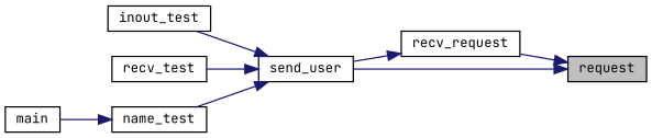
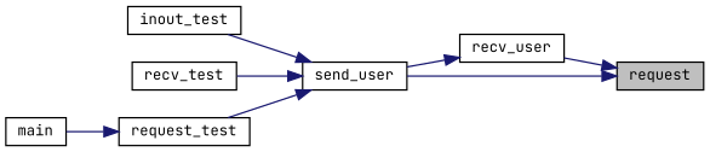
  digraph {
    fontname="JetBrains Mono"
    rankdir=RL
    node [color=black fillcolor=white fontname="JetBrains Mono" fontsize=10 shape=record style=filled]
    edge [color=midnightblue dir=back fontname="JetBrains Mono" fontsize=10 labelfontname=Helvetica labelfontsize=10 style=solid]
    n1 [fillcolor=grey75 fontcolor=black height=0.2 label=request width=0.4]
-   n2 [height=0.2 label=recv_request width=0.4]
+   n2 [height=0.2 label=recv_user width=0.4]
    n3 [height=0.2 label=send_user width=0.4]
    n4 [height=0.2 label=inout_test width=0.4]
    n5 [height=0.2 label=recv_test width=0.4]
-   n6 [height=0.2 label=name_test width=0.4]
+   n6 [height=0.2 label=request_test width=0.4]
    n7 [height=0.2 label=main width=0.4]
    n1 -> n2
    n1 -> n3
    n2 -> n3
    n3 -> n4
    n3 -> n5
    n3 -> n6
    n6 -> n7
  }
